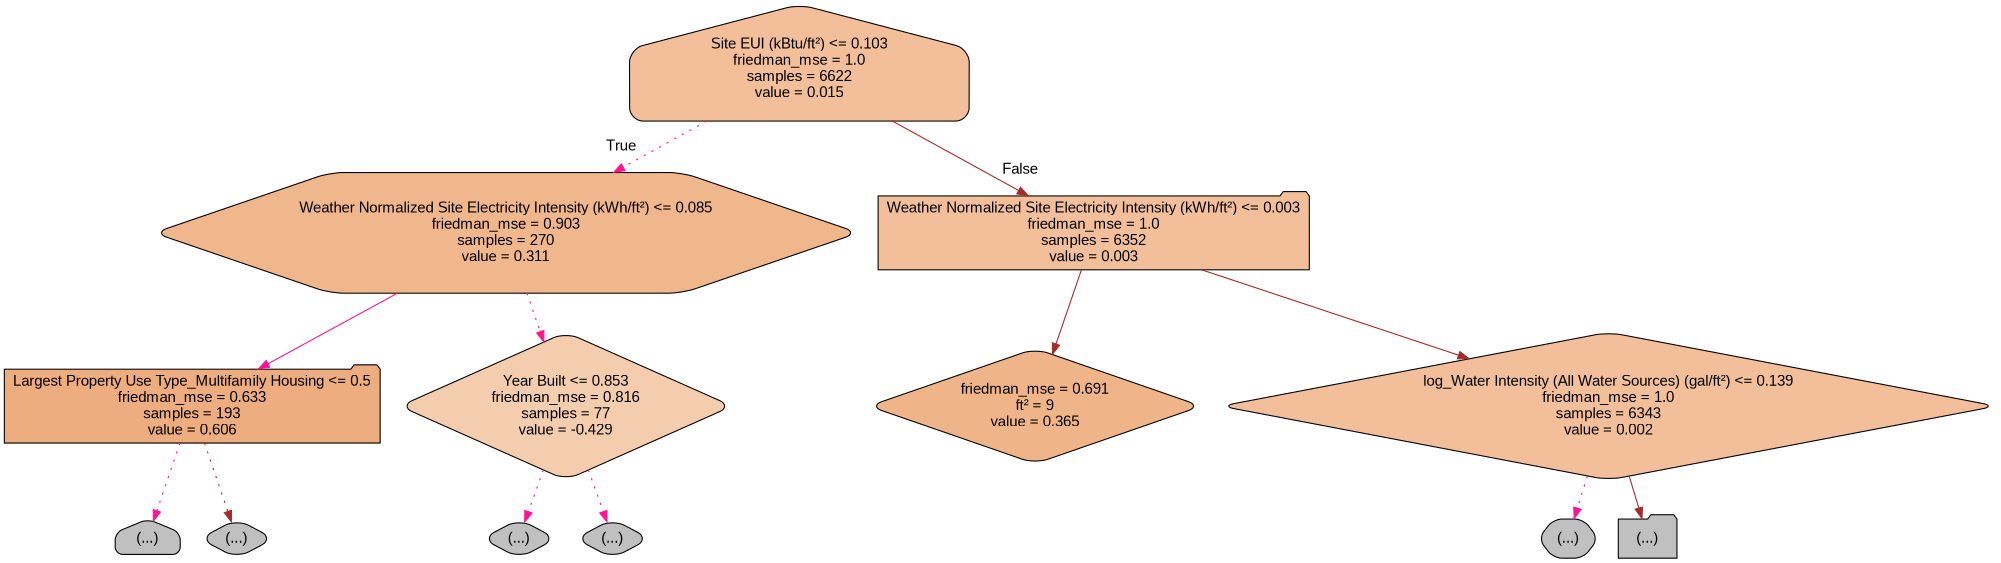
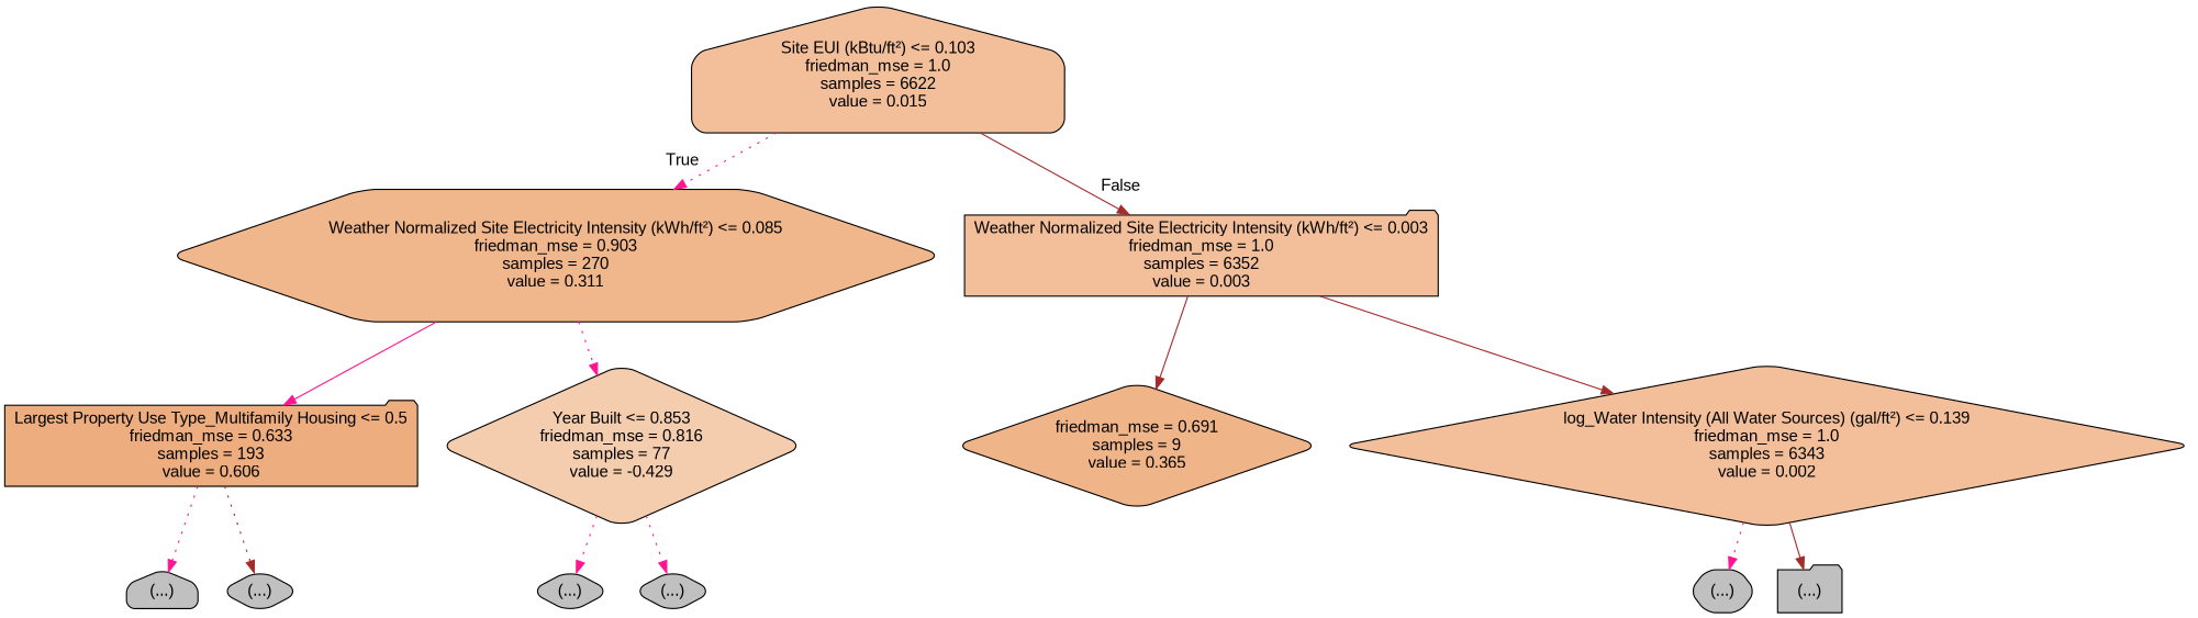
  digraph {
    fontname="Liberation Sans"
    node [color=black fillcolor="#C0C0C0" fontname="Liberation Sans" shape=diamond style="filled, rounded"]
    edge [fontname="Liberation Sans" color=deeppink style=dotted]
    n1 [fillcolor="#f2bf9a" label="Site EUI (kBtu/ft²) <= 0.103\nfriedman_mse = 1.0\nsamples = 6622\nvalue = 0.015" shape=house]
    n2 [fillcolor="#f0b68c" label="Weather Normalized Site Electricity Intensity (kWh/ft²) <= 0.085\nfriedman_mse = 0.903\nsamples = 270\nvalue = 0.311" shape=hexagon]
    n3 [fillcolor="#f2bf9a" label="Weather Normalized Site Electricity Intensity (kWh/ft²) <= 0.003\nfriedman_mse = 1.0\nsamples = 6352\nvalue = 0.003" shape=folder]
    n4 [fillcolor="#eead7e" label="Largest Property Use Type_Multifamily Housing <= 0.5\nfriedman_mse = 0.633\nsamples = 193\nvalue = 0.606" shape=folder]
    n5 [fillcolor="#f4ccae" label="Year Built <= 0.853\nfriedman_mse = 0.816\nsamples = 77\nvalue = -0.429"]
    n6 [label="(...)" shape=house]
    n7 [label="(...)"]
    n8 [label="(...)"]
    n9 [label="(...)"]
-   n10 [fillcolor="#f0b489" label="friedman_mse = 0.691\nft² = 9\nvalue = 0.365"]
+   n10 [fillcolor="#f0b489" label="friedman_mse = 0.691\nsamples = 9\nvalue = 0.365"]
    n11 [fillcolor="#f2bf9a" label="log_Water Intensity (All Water Sources) (gal/ft²) <= 0.139\nfriedman_mse = 1.0\nsamples = 6343\nvalue = 0.002"]
    n12 [label="(...)" shape=hexagon]
    n13 [label="(...)" shape=folder]
    n1 -> n2 [headlabel=True labelangle=45 labeldistance=2.5]
    n1 -> n3 [headlabel=False labelangle=-45 labeldistance=2.5 color=brown style=solid]
    n2 -> n4 [style=solid]
    n2 -> n5
    n3 -> n10 [color=brown style=solid]
    n3 -> n11 [color=brown style=solid]
    n4 -> n6
    n4 -> n7 [color=brown]
    n5 -> n8
    n5 -> n9
    n11 -> n12
    n11 -> n13 [color=brown style=solid]
  }
